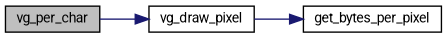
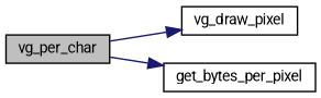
  digraph {
    fontname=Roboto
    rankdir=LR
    node [color=black fillcolor=white fontname=Roboto fontsize=10 shape=record style=filled]
    edge [color=midnightblue fontname=Roboto fontsize=10 labelfontname=Helvetica labelfontsize=10 style=solid]
    n1 [fillcolor=grey75 fontcolor=black height=0.2 label=vg_per_char width=0.4]
    n2 [height=0.2 label=vg_draw_pixel width=0.4]
    n3 [height=0.2 label=get_bytes_per_pixel width=0.4]
    n1 -> n2
-   n2 -> n3
+   n1 -> n3
  }
